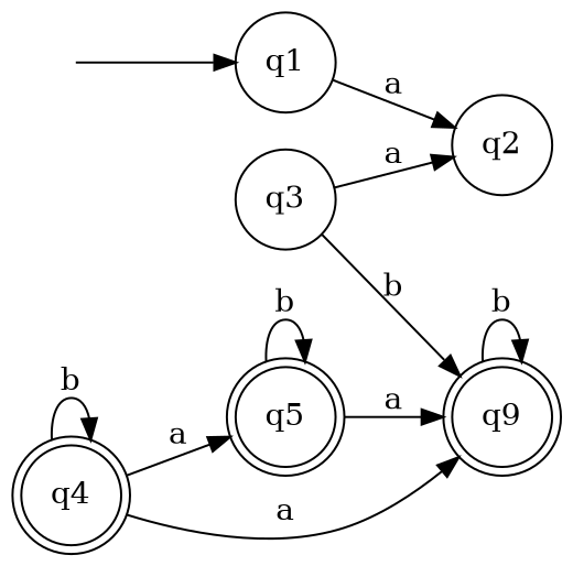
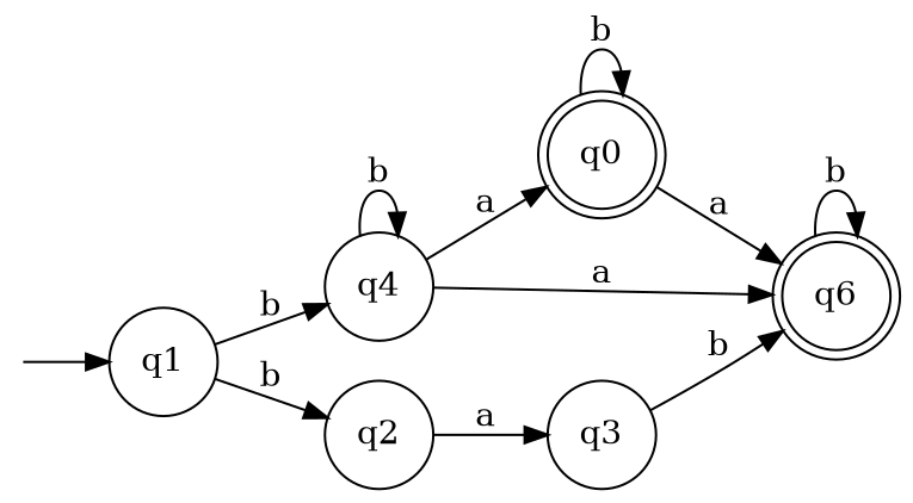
  digraph {
    rankdir=LR
    node [color=black fontcolor=black shape=circle]
    start [color=white fontcolor=white shape=point]
    q1
-   q4 [shape=doublecircle]
+   q4
    q2
-   q5 [shape=doublecircle]
-   q6 [shape=doublecircle label=q9]
+   q5 [shape=doublecircle label=q0]
+   q6 [shape=doublecircle]
    q3
    start -> q1
-   q1 -> q2 [label=a]
+   q1 -> q4 [label=b]
+   q1 -> q2 [label=b]
    q4 -> q4 [label=b]
    q4 -> q5 [label=a]
    q4 -> q6 [label=a]
-   q3 -> q2 [label=a]
+   q2 -> q3 [label=a]
    q5 -> q5 [label=b]
    q5 -> q6 [label=a]
    q6 -> q6 [label=b]
    q3 -> q6 [label=b]
  }
